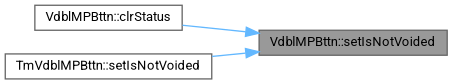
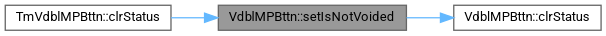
  digraph {
    fontname=Roboto
    rankdir=RL
    node [color=grey40 fillcolor=white fontname=Roboto fontsize=10 shape=box style=filled]
    edge [color=steelblue1 dir=back fontname=Roboto fontsize=10 labelfontname=Helvetica labelfontsize=10 style=solid]
    n1 [color=gray40 fillcolor=grey60 fontcolor=black height=0.2 label="VdblMPBttn::setIsNotVoided" width=0.4]
    n2 [height=0.2 label="VdblMPBttn::clrStatus" width=0.4]
-   n3 [height=0.2 label="TmVdblMPBttn::setIsNotVoided" width=0.4]
-   n1 -> n2
+   n3 [height=0.2 label="TmVdblMPBttn::clrStatus" width=0.4]
+   n2 -> n1
    n1 -> n3
  }
